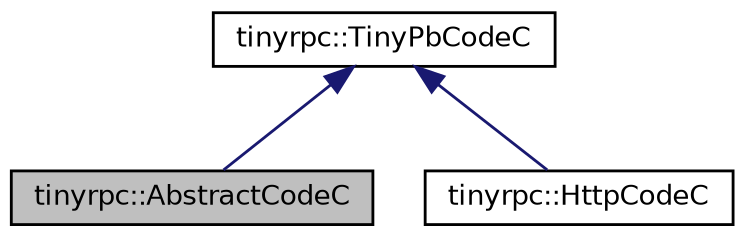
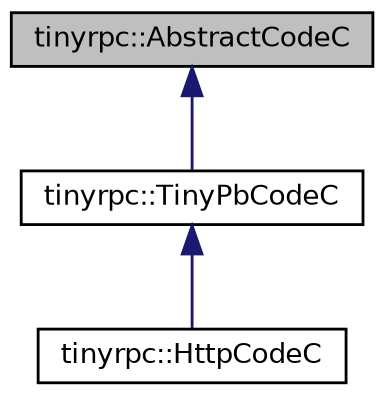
  digraph {
    node [color=black fillcolor=white fontname=Helvetica fontsize=10 shape=record style=filled]
    edge [color=midnightblue dir=back fontname=Helvetica fontsize=10 labelfontname=Helvetica labelfontsize=10 style=solid]
    n1 [fillcolor=grey75 fontcolor=black height=0.2 label="tinyrpc::AbstractCodeC" width=0.4]
    n2 [height=0.2 label="tinyrpc::TinyPbCodeC" width=0.4]
    n3 [height=0.2 label="tinyrpc::HttpCodeC" width=0.4]
-   n2 -> n1
+   n1 -> n2
    n2 -> n3
  }
